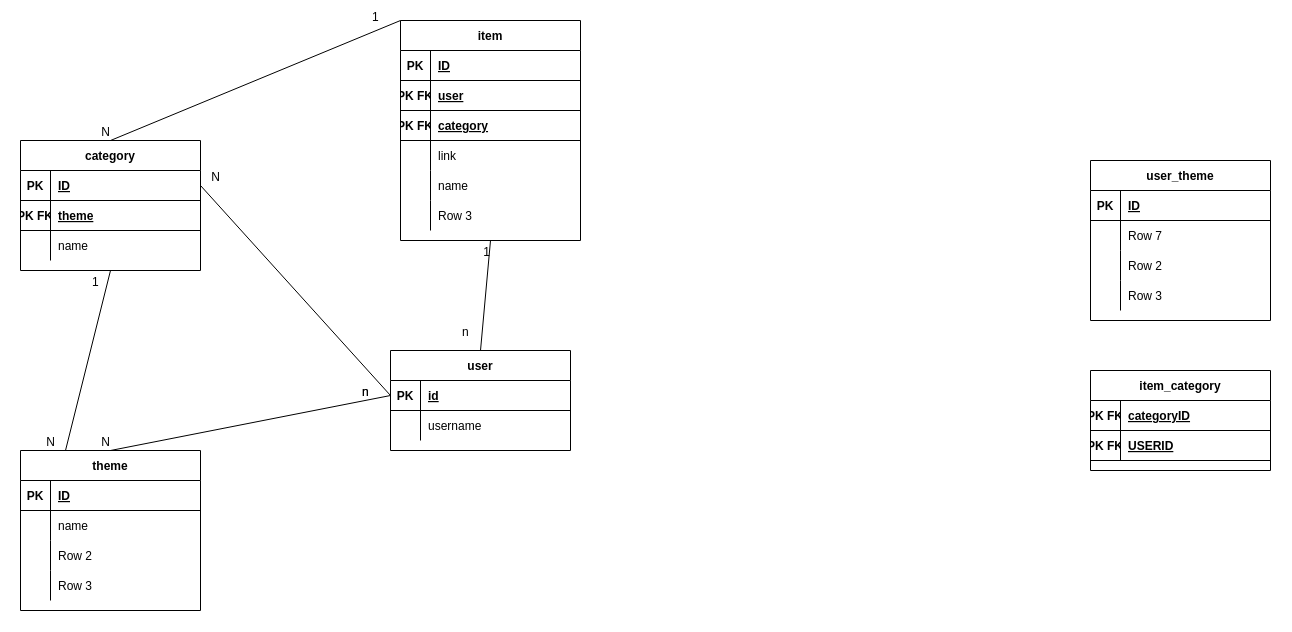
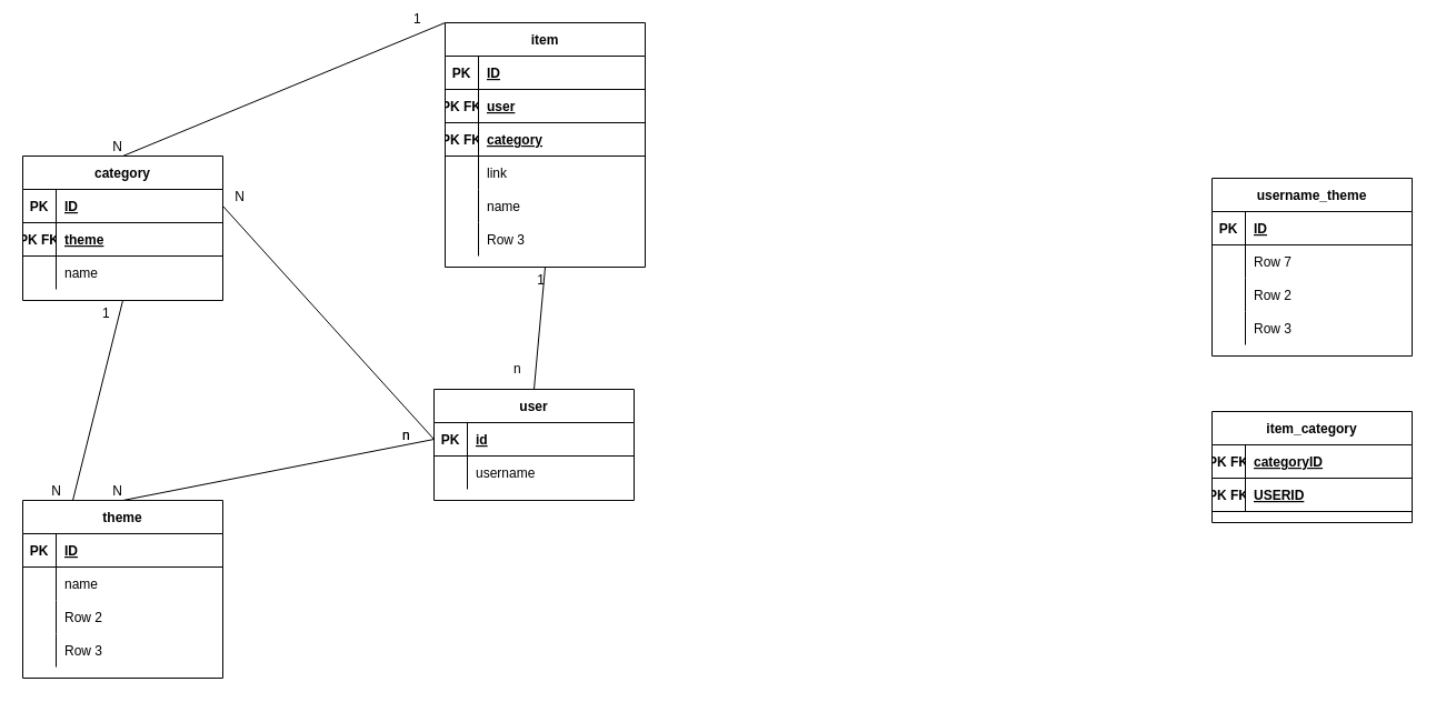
  <mxCell id="0" />
  <mxCell id="1" parent="0" />
  <mxCell id="2" value="user" style="shape=table;startSize=30;container=1;collapsible=1;childLayout=tableLayout;fixedRows=1;rowLines=0;fontStyle=1;align=center;resizeLast=1;" vertex="1" parent="1"><mxGeometry x="390" y="350" width="180" height="100" as="geometry" /></mxCell>
  <mxCell id="3" value="" style="shape=tableRow;horizontal=0;startSize=0;swimlaneHead=0;swimlaneBody=0;fillColor=none;collapsible=0;dropTarget=0;points=[[0,0.5],[1,0.5]];portConstraint=eastwest;top=0;left=0;right=0;bottom=1;" vertex="1" parent="2"><mxGeometry y="30" width="180" height="30" as="geometry" /></mxCell>
  <mxCell id="4" value="PK" style="shape=partialRectangle;connectable=0;fillColor=none;top=0;left=0;bottom=0;right=0;fontStyle=1;overflow=hidden;" vertex="1" parent="3"><mxGeometry width="30" height="30" as="geometry"><mxRectangle width="30" height="30" as="alternateBounds" /></mxGeometry></mxCell>
  <mxCell id="5" value="id" style="shape=partialRectangle;connectable=0;fillColor=none;top=0;left=0;bottom=0;right=0;align=left;spacingLeft=6;fontStyle=5;overflow=hidden;" vertex="1" parent="3"><mxGeometry x="30" width="150" height="30" as="geometry"><mxRectangle width="150" height="30" as="alternateBounds" /></mxGeometry></mxCell>
  <mxCell id="6" value="" style="shape=tableRow;horizontal=0;startSize=0;swimlaneHead=0;swimlaneBody=0;fillColor=none;collapsible=0;dropTarget=0;points=[[0,0.5],[1,0.5]];portConstraint=eastwest;top=0;left=0;right=0;bottom=0;" vertex="1" parent="2"><mxGeometry y="60" width="180" height="30" as="geometry" /></mxCell>
  <mxCell id="7" value="" style="shape=partialRectangle;connectable=0;fillColor=none;top=0;left=0;bottom=0;right=0;editable=1;overflow=hidden;" vertex="1" parent="6"><mxGeometry width="30" height="30" as="geometry"><mxRectangle width="30" height="30" as="alternateBounds" /></mxGeometry></mxCell>
  <mxCell id="8" value="username" style="shape=partialRectangle;connectable=0;fillColor=none;top=0;left=0;bottom=0;right=0;align=left;spacingLeft=6;overflow=hidden;" vertex="1" parent="6"><mxGeometry x="30" width="150" height="30" as="geometry"><mxRectangle width="150" height="30" as="alternateBounds" /></mxGeometry></mxCell>
  <mxCell id="9" value="category" style="shape=table;startSize=30;container=1;collapsible=1;childLayout=tableLayout;fixedRows=1;rowLines=0;fontStyle=1;align=center;resizeLast=1;" vertex="1" parent="1"><mxGeometry x="20" y="140" width="180" height="130" as="geometry" /></mxCell>
  <mxCell id="10" value="" style="shape=tableRow;horizontal=0;startSize=0;swimlaneHead=0;swimlaneBody=0;fillColor=none;collapsible=0;dropTarget=0;points=[[0,0.5],[1,0.5]];portConstraint=eastwest;top=0;left=0;right=0;bottom=1;" vertex="1" parent="9"><mxGeometry y="30" width="180" height="30" as="geometry" /></mxCell>
  <mxCell id="11" value="PK" style="shape=partialRectangle;connectable=0;fillColor=none;top=0;left=0;bottom=0;right=0;fontStyle=1;overflow=hidden;" vertex="1" parent="10"><mxGeometry width="30" height="30" as="geometry"><mxRectangle width="30" height="30" as="alternateBounds" /></mxGeometry></mxCell>
  <mxCell id="12" value="ID" style="shape=partialRectangle;connectable=0;fillColor=none;top=0;left=0;bottom=0;right=0;align=left;spacingLeft=6;fontStyle=5;overflow=hidden;" vertex="1" parent="10"><mxGeometry x="30" width="150" height="30" as="geometry"><mxRectangle width="150" height="30" as="alternateBounds" /></mxGeometry></mxCell>
  <mxCell id="13" value="" style="shape=tableRow;horizontal=0;startSize=0;swimlaneHead=0;swimlaneBody=0;fillColor=none;collapsible=0;dropTarget=0;points=[[0,0.5],[1,0.5]];portConstraint=eastwest;top=0;left=0;right=0;bottom=1;" vertex="1" parent="9"><mxGeometry y="60" width="180" height="30" as="geometry" /></mxCell>
  <mxCell id="14" value="PK FK" style="shape=partialRectangle;connectable=0;fillColor=none;top=0;left=0;bottom=0;right=0;fontStyle=1;overflow=hidden;" vertex="1" parent="13"><mxGeometry width="30" height="30" as="geometry"><mxRectangle width="30" height="30" as="alternateBounds" /></mxGeometry></mxCell>
  <mxCell id="15" value="theme" style="shape=partialRectangle;connectable=0;fillColor=none;top=0;left=0;bottom=0;right=0;align=left;spacingLeft=6;fontStyle=5;overflow=hidden;" vertex="1" parent="13"><mxGeometry x="30" width="150" height="30" as="geometry"><mxRectangle width="150" height="30" as="alternateBounds" /></mxGeometry></mxCell>
  <mxCell id="16" value="" style="shape=tableRow;horizontal=0;startSize=0;swimlaneHead=0;swimlaneBody=0;fillColor=none;collapsible=0;dropTarget=0;points=[[0,0.5],[1,0.5]];portConstraint=eastwest;top=0;left=0;right=0;bottom=0;" vertex="1" parent="9"><mxGeometry y="90" width="180" height="30" as="geometry" /></mxCell>
  <mxCell id="17" value="" style="shape=partialRectangle;connectable=0;fillColor=none;top=0;left=0;bottom=0;right=0;editable=1;overflow=hidden;" vertex="1" parent="16"><mxGeometry width="30" height="30" as="geometry"><mxRectangle width="30" height="30" as="alternateBounds" /></mxGeometry></mxCell>
  <mxCell id="18" value="name" style="shape=partialRectangle;connectable=0;fillColor=none;top=0;left=0;bottom=0;right=0;align=left;spacingLeft=6;overflow=hidden;" vertex="1" parent="16"><mxGeometry x="30" width="150" height="30" as="geometry"><mxRectangle width="150" height="30" as="alternateBounds" /></mxGeometry></mxCell>
  <mxCell id="19" value="theme" style="shape=table;startSize=30;container=1;collapsible=1;childLayout=tableLayout;fixedRows=1;rowLines=0;fontStyle=1;align=center;resizeLast=1;" vertex="1" parent="1"><mxGeometry x="20" y="450" width="180" height="160" as="geometry" /></mxCell>
  <mxCell id="20" value="" style="shape=tableRow;horizontal=0;startSize=0;swimlaneHead=0;swimlaneBody=0;fillColor=none;collapsible=0;dropTarget=0;points=[[0,0.5],[1,0.5]];portConstraint=eastwest;top=0;left=0;right=0;bottom=1;" vertex="1" parent="19"><mxGeometry y="30" width="180" height="30" as="geometry" /></mxCell>
  <mxCell id="21" value="PK" style="shape=partialRectangle;connectable=0;fillColor=none;top=0;left=0;bottom=0;right=0;fontStyle=1;overflow=hidden;" vertex="1" parent="20"><mxGeometry width="30" height="30" as="geometry"><mxRectangle width="30" height="30" as="alternateBounds" /></mxGeometry></mxCell>
  <mxCell id="22" value="ID" style="shape=partialRectangle;connectable=0;fillColor=none;top=0;left=0;bottom=0;right=0;align=left;spacingLeft=6;fontStyle=5;overflow=hidden;" vertex="1" parent="20"><mxGeometry x="30" width="150" height="30" as="geometry"><mxRectangle width="150" height="30" as="alternateBounds" /></mxGeometry></mxCell>
  <mxCell id="23" value="" style="shape=tableRow;horizontal=0;startSize=0;swimlaneHead=0;swimlaneBody=0;fillColor=none;collapsible=0;dropTarget=0;points=[[0,0.5],[1,0.5]];portConstraint=eastwest;top=0;left=0;right=0;bottom=0;" vertex="1" parent="19"><mxGeometry y="60" width="180" height="30" as="geometry" /></mxCell>
  <mxCell id="24" value="" style="shape=partialRectangle;connectable=0;fillColor=none;top=0;left=0;bottom=0;right=0;editable=1;overflow=hidden;" vertex="1" parent="23"><mxGeometry width="30" height="30" as="geometry"><mxRectangle width="30" height="30" as="alternateBounds" /></mxGeometry></mxCell>
  <mxCell id="25" value="name" style="shape=partialRectangle;connectable=0;fillColor=none;top=0;left=0;bottom=0;right=0;align=left;spacingLeft=6;overflow=hidden;" vertex="1" parent="23"><mxGeometry x="30" width="150" height="30" as="geometry"><mxRectangle width="150" height="30" as="alternateBounds" /></mxGeometry></mxCell>
  <mxCell id="26" value="" style="shape=tableRow;horizontal=0;startSize=0;swimlaneHead=0;swimlaneBody=0;fillColor=none;collapsible=0;dropTarget=0;points=[[0,0.5],[1,0.5]];portConstraint=eastwest;top=0;left=0;right=0;bottom=0;" vertex="1" parent="19"><mxGeometry y="90" width="180" height="30" as="geometry" /></mxCell>
  <mxCell id="27" value="" style="shape=partialRectangle;connectable=0;fillColor=none;top=0;left=0;bottom=0;right=0;editable=1;overflow=hidden;" vertex="1" parent="26"><mxGeometry width="30" height="30" as="geometry"><mxRectangle width="30" height="30" as="alternateBounds" /></mxGeometry></mxCell>
  <mxCell id="28" value="Row 2" style="shape=partialRectangle;connectable=0;fillColor=none;top=0;left=0;bottom=0;right=0;align=left;spacingLeft=6;overflow=hidden;" vertex="1" parent="26"><mxGeometry x="30" width="150" height="30" as="geometry"><mxRectangle width="150" height="30" as="alternateBounds" /></mxGeometry></mxCell>
  <mxCell id="29" value="" style="shape=tableRow;horizontal=0;startSize=0;swimlaneHead=0;swimlaneBody=0;fillColor=none;collapsible=0;dropTarget=0;points=[[0,0.5],[1,0.5]];portConstraint=eastwest;top=0;left=0;right=0;bottom=0;" vertex="1" parent="19"><mxGeometry y="120" width="180" height="30" as="geometry" /></mxCell>
  <mxCell id="30" value="" style="shape=partialRectangle;connectable=0;fillColor=none;top=0;left=0;bottom=0;right=0;editable=1;overflow=hidden;" vertex="1" parent="29"><mxGeometry width="30" height="30" as="geometry"><mxRectangle width="30" height="30" as="alternateBounds" /></mxGeometry></mxCell>
  <mxCell id="31" value="Row 3" style="shape=partialRectangle;connectable=0;fillColor=none;top=0;left=0;bottom=0;right=0;align=left;spacingLeft=6;overflow=hidden;" vertex="1" parent="29"><mxGeometry x="30" width="150" height="30" as="geometry"><mxRectangle width="150" height="30" as="alternateBounds" /></mxGeometry></mxCell>
- <mxCell id="32" value="user_theme" style="shape=table;startSize=30;container=1;collapsible=1;childLayout=tableLayout;fixedRows=1;rowLines=0;fontStyle=1;align=center;resizeLast=1;" vertex="1" parent="1"><mxGeometry x="1090" y="160" width="180" height="160" as="geometry" /></mxCell>
+ <mxCell id="32" value="username_theme" style="shape=table;startSize=30;container=1;collapsible=1;childLayout=tableLayout;fixedRows=1;rowLines=0;fontStyle=1;align=center;resizeLast=1;" vertex="1" parent="1"><mxGeometry x="1090" y="160" width="180" height="160" as="geometry" /></mxCell>
  <mxCell id="33" value="" style="shape=tableRow;horizontal=0;startSize=0;swimlaneHead=0;swimlaneBody=0;fillColor=none;collapsible=0;dropTarget=0;points=[[0,0.5],[1,0.5]];portConstraint=eastwest;top=0;left=0;right=0;bottom=1;" vertex="1" parent="32"><mxGeometry y="30" width="180" height="30" as="geometry" /></mxCell>
  <mxCell id="34" value="PK" style="shape=partialRectangle;connectable=0;fillColor=none;top=0;left=0;bottom=0;right=0;fontStyle=1;overflow=hidden;" vertex="1" parent="33"><mxGeometry width="30" height="30" as="geometry"><mxRectangle width="30" height="30" as="alternateBounds" /></mxGeometry></mxCell>
  <mxCell id="35" value="ID" style="shape=partialRectangle;connectable=0;fillColor=none;top=0;left=0;bottom=0;right=0;align=left;spacingLeft=6;fontStyle=5;overflow=hidden;" vertex="1" parent="33"><mxGeometry x="30" width="150" height="30" as="geometry"><mxRectangle width="150" height="30" as="alternateBounds" /></mxGeometry></mxCell>
  <mxCell id="36" value="" style="shape=tableRow;horizontal=0;startSize=0;swimlaneHead=0;swimlaneBody=0;fillColor=none;collapsible=0;dropTarget=0;points=[[0,0.5],[1,0.5]];portConstraint=eastwest;top=0;left=0;right=0;bottom=0;" vertex="1" parent="32"><mxGeometry y="60" width="180" height="30" as="geometry" /></mxCell>
  <mxCell id="37" value="" style="shape=partialRectangle;connectable=0;fillColor=none;top=0;left=0;bottom=0;right=0;editable=1;overflow=hidden;" vertex="1" parent="36"><mxGeometry width="30" height="30" as="geometry"><mxRectangle width="30" height="30" as="alternateBounds" /></mxGeometry></mxCell>
  <mxCell id="38" value="Row 7" style="shape=partialRectangle;connectable=0;fillColor=none;top=0;left=0;bottom=0;right=0;align=left;spacingLeft=6;overflow=hidden;" vertex="1" parent="36"><mxGeometry x="30" width="150" height="30" as="geometry"><mxRectangle width="150" height="30" as="alternateBounds" /></mxGeometry></mxCell>
  <mxCell id="39" value="" style="shape=tableRow;horizontal=0;startSize=0;swimlaneHead=0;swimlaneBody=0;fillColor=none;collapsible=0;dropTarget=0;points=[[0,0.5],[1,0.5]];portConstraint=eastwest;top=0;left=0;right=0;bottom=0;" vertex="1" parent="32"><mxGeometry y="90" width="180" height="30" as="geometry" /></mxCell>
  <mxCell id="40" value="" style="shape=partialRectangle;connectable=0;fillColor=none;top=0;left=0;bottom=0;right=0;editable=1;overflow=hidden;" vertex="1" parent="39"><mxGeometry width="30" height="30" as="geometry"><mxRectangle width="30" height="30" as="alternateBounds" /></mxGeometry></mxCell>
  <mxCell id="41" value="Row 2" style="shape=partialRectangle;connectable=0;fillColor=none;top=0;left=0;bottom=0;right=0;align=left;spacingLeft=6;overflow=hidden;" vertex="1" parent="39"><mxGeometry x="30" width="150" height="30" as="geometry"><mxRectangle width="150" height="30" as="alternateBounds" /></mxGeometry></mxCell>
  <mxCell id="42" value="" style="shape=tableRow;horizontal=0;startSize=0;swimlaneHead=0;swimlaneBody=0;fillColor=none;collapsible=0;dropTarget=0;points=[[0,0.5],[1,0.5]];portConstraint=eastwest;top=0;left=0;right=0;bottom=0;" vertex="1" parent="32"><mxGeometry y="120" width="180" height="30" as="geometry" /></mxCell>
  <mxCell id="43" value="" style="shape=partialRectangle;connectable=0;fillColor=none;top=0;left=0;bottom=0;right=0;editable=1;overflow=hidden;" vertex="1" parent="42"><mxGeometry width="30" height="30" as="geometry"><mxRectangle width="30" height="30" as="alternateBounds" /></mxGeometry></mxCell>
  <mxCell id="44" value="Row 3" style="shape=partialRectangle;connectable=0;fillColor=none;top=0;left=0;bottom=0;right=0;align=left;spacingLeft=6;overflow=hidden;" vertex="1" parent="42"><mxGeometry x="30" width="150" height="30" as="geometry"><mxRectangle width="150" height="30" as="alternateBounds" /></mxGeometry></mxCell>
  <mxCell id="45" value="item_category" style="shape=table;startSize=30;container=1;collapsible=1;childLayout=tableLayout;fixedRows=1;rowLines=0;fontStyle=1;align=center;resizeLast=1;" vertex="1" parent="1"><mxGeometry x="1090" y="370" width="180" height="100" as="geometry" /></mxCell>
  <mxCell id="46" value="" style="shape=tableRow;horizontal=0;startSize=0;swimlaneHead=0;swimlaneBody=0;fillColor=none;collapsible=0;dropTarget=0;points=[[0,0.5],[1,0.5]];portConstraint=eastwest;top=0;left=0;right=0;bottom=1;" vertex="1" parent="45"><mxGeometry y="30" width="180" height="30" as="geometry" /></mxCell>
  <mxCell id="47" value="PK FK" style="shape=partialRectangle;connectable=0;fillColor=none;top=0;left=0;bottom=0;right=0;fontStyle=1;overflow=hidden;" vertex="1" parent="46"><mxGeometry width="30" height="30" as="geometry"><mxRectangle width="30" height="30" as="alternateBounds" /></mxGeometry></mxCell>
  <mxCell id="48" value="categoryID" style="shape=partialRectangle;connectable=0;fillColor=none;top=0;left=0;bottom=0;right=0;align=left;spacingLeft=6;fontStyle=5;overflow=hidden;" vertex="1" parent="46"><mxGeometry x="30" width="150" height="30" as="geometry"><mxRectangle width="150" height="30" as="alternateBounds" /></mxGeometry></mxCell>
  <mxCell id="49" value="" style="shape=tableRow;horizontal=0;startSize=0;swimlaneHead=0;swimlaneBody=0;fillColor=none;collapsible=0;dropTarget=0;points=[[0,0.5],[1,0.5]];portConstraint=eastwest;top=0;left=0;right=0;bottom=1;" vertex="1" parent="45"><mxGeometry y="60" width="180" height="30" as="geometry" /></mxCell>
  <mxCell id="50" value="PK FK" style="shape=partialRectangle;connectable=0;fillColor=none;top=0;left=0;bottom=0;right=0;fontStyle=1;overflow=hidden;" vertex="1" parent="49"><mxGeometry width="30" height="30" as="geometry"><mxRectangle width="30" height="30" as="alternateBounds" /></mxGeometry></mxCell>
  <mxCell id="51" value="USERID" style="shape=partialRectangle;connectable=0;fillColor=none;top=0;left=0;bottom=0;right=0;align=left;spacingLeft=6;fontStyle=5;overflow=hidden;" vertex="1" parent="49"><mxGeometry x="30" width="150" height="30" as="geometry"><mxRectangle width="150" height="30" as="alternateBounds" /></mxGeometry></mxCell>
  <mxCell id="52" value="item" style="shape=table;startSize=30;container=1;collapsible=1;childLayout=tableLayout;fixedRows=1;rowLines=0;fontStyle=1;align=center;resizeLast=1;" vertex="1" parent="1"><mxGeometry x="400" y="20" width="180" height="220" as="geometry" /></mxCell>
  <mxCell id="53" value="" style="shape=tableRow;horizontal=0;startSize=0;swimlaneHead=0;swimlaneBody=0;fillColor=none;collapsible=0;dropTarget=0;points=[[0,0.5],[1,0.5]];portConstraint=eastwest;top=0;left=0;right=0;bottom=1;" vertex="1" parent="52"><mxGeometry y="30" width="180" height="30" as="geometry" /></mxCell>
  <mxCell id="54" value="PK" style="shape=partialRectangle;connectable=0;fillColor=none;top=0;left=0;bottom=0;right=0;fontStyle=1;overflow=hidden;" vertex="1" parent="53"><mxGeometry width="30" height="30" as="geometry"><mxRectangle width="30" height="30" as="alternateBounds" /></mxGeometry></mxCell>
  <mxCell id="55" value="ID" style="shape=partialRectangle;connectable=0;fillColor=none;top=0;left=0;bottom=0;right=0;align=left;spacingLeft=6;fontStyle=5;overflow=hidden;" vertex="1" parent="53"><mxGeometry x="30" width="150" height="30" as="geometry"><mxRectangle width="150" height="30" as="alternateBounds" /></mxGeometry></mxCell>
  <mxCell id="56" value="" style="shape=tableRow;horizontal=0;startSize=0;swimlaneHead=0;swimlaneBody=0;fillColor=none;collapsible=0;dropTarget=0;points=[[0,0.5],[1,0.5]];portConstraint=eastwest;top=0;left=0;right=0;bottom=1;" vertex="1" parent="52"><mxGeometry y="60" width="180" height="30" as="geometry" /></mxCell>
  <mxCell id="57" value="PK FK" style="shape=partialRectangle;connectable=0;fillColor=none;top=0;left=0;bottom=0;right=0;fontStyle=1;overflow=hidden;" vertex="1" parent="56"><mxGeometry width="30" height="30" as="geometry"><mxRectangle width="30" height="30" as="alternateBounds" /></mxGeometry></mxCell>
  <mxCell id="58" value="user" style="shape=partialRectangle;connectable=0;fillColor=none;top=0;left=0;bottom=0;right=0;align=left;spacingLeft=6;fontStyle=5;overflow=hidden;" vertex="1" parent="56"><mxGeometry x="30" width="150" height="30" as="geometry"><mxRectangle width="150" height="30" as="alternateBounds" /></mxGeometry></mxCell>
  <mxCell id="59" value="" style="shape=tableRow;horizontal=0;startSize=0;swimlaneHead=0;swimlaneBody=0;fillColor=none;collapsible=0;dropTarget=0;points=[[0,0.5],[1,0.5]];portConstraint=eastwest;top=0;left=0;right=0;bottom=1;" vertex="1" parent="52"><mxGeometry y="90" width="180" height="30" as="geometry" /></mxCell>
  <mxCell id="60" value="PK FK" style="shape=partialRectangle;connectable=0;fillColor=none;top=0;left=0;bottom=0;right=0;fontStyle=1;overflow=hidden;" vertex="1" parent="59"><mxGeometry width="30" height="30" as="geometry"><mxRectangle width="30" height="30" as="alternateBounds" /></mxGeometry></mxCell>
  <mxCell id="61" value="category" style="shape=partialRectangle;connectable=0;fillColor=none;top=0;left=0;bottom=0;right=0;align=left;spacingLeft=6;fontStyle=5;overflow=hidden;" vertex="1" parent="59"><mxGeometry x="30" width="150" height="30" as="geometry"><mxRectangle width="150" height="30" as="alternateBounds" /></mxGeometry></mxCell>
  <mxCell id="62" value="" style="shape=tableRow;horizontal=0;startSize=0;swimlaneHead=0;swimlaneBody=0;fillColor=none;collapsible=0;dropTarget=0;points=[[0,0.5],[1,0.5]];portConstraint=eastwest;top=0;left=0;right=0;bottom=0;" vertex="1" parent="52"><mxGeometry y="120" width="180" height="30" as="geometry" /></mxCell>
  <mxCell id="63" value="" style="shape=partialRectangle;connectable=0;fillColor=none;top=0;left=0;bottom=0;right=0;editable=1;overflow=hidden;" vertex="1" parent="62"><mxGeometry width="30" height="30" as="geometry"><mxRectangle width="30" height="30" as="alternateBounds" /></mxGeometry></mxCell>
  <mxCell id="64" value="link" style="shape=partialRectangle;connectable=0;fillColor=none;top=0;left=0;bottom=0;right=0;align=left;spacingLeft=6;overflow=hidden;" vertex="1" parent="62"><mxGeometry x="30" width="150" height="30" as="geometry"><mxRectangle width="150" height="30" as="alternateBounds" /></mxGeometry></mxCell>
  <mxCell id="65" value="" style="shape=tableRow;horizontal=0;startSize=0;swimlaneHead=0;swimlaneBody=0;fillColor=none;collapsible=0;dropTarget=0;points=[[0,0.5],[1,0.5]];portConstraint=eastwest;top=0;left=0;right=0;bottom=0;" vertex="1" parent="52"><mxGeometry y="150" width="180" height="30" as="geometry" /></mxCell>
  <mxCell id="66" value="" style="shape=partialRectangle;connectable=0;fillColor=none;top=0;left=0;bottom=0;right=0;editable=1;overflow=hidden;" vertex="1" parent="65"><mxGeometry width="30" height="30" as="geometry"><mxRectangle width="30" height="30" as="alternateBounds" /></mxGeometry></mxCell>
  <mxCell id="67" value="name" style="shape=partialRectangle;connectable=0;fillColor=none;top=0;left=0;bottom=0;right=0;align=left;spacingLeft=6;overflow=hidden;" vertex="1" parent="65"><mxGeometry x="30" width="150" height="30" as="geometry"><mxRectangle width="150" height="30" as="alternateBounds" /></mxGeometry></mxCell>
  <mxCell id="68" value="" style="shape=tableRow;horizontal=0;startSize=0;swimlaneHead=0;swimlaneBody=0;fillColor=none;collapsible=0;dropTarget=0;points=[[0,0.5],[1,0.5]];portConstraint=eastwest;top=0;left=0;right=0;bottom=0;" vertex="1" parent="52"><mxGeometry y="180" width="180" height="30" as="geometry" /></mxCell>
  <mxCell id="69" value="" style="shape=partialRectangle;connectable=0;fillColor=none;top=0;left=0;bottom=0;right=0;editable=1;overflow=hidden;" vertex="1" parent="68"><mxGeometry width="30" height="30" as="geometry"><mxRectangle width="30" height="30" as="alternateBounds" /></mxGeometry></mxCell>
  <mxCell id="70" value="Row 3" style="shape=partialRectangle;connectable=0;fillColor=none;top=0;left=0;bottom=0;right=0;align=left;spacingLeft=6;overflow=hidden;" vertex="1" parent="68"><mxGeometry x="30" width="150" height="30" as="geometry"><mxRectangle width="150" height="30" as="alternateBounds" /></mxGeometry></mxCell>
  <mxCell id="71" value="" style="endArrow=none;html=1;rounded=0;exitX=0;exitY=0.5;exitDx=0;exitDy=0;entryX=0.5;entryY=0;entryDx=0;entryDy=0;" edge="1" parent="1" source="3" target="19"><mxGeometry relative="1" as="geometry"><mxPoint x="400" y="410" as="sourcePoint" /><mxPoint x="560" y="410" as="targetPoint" /></mxGeometry></mxCell>
  <mxCell id="72" value="n" style="resizable=0;html=1;align=left;verticalAlign=bottom;" connectable="0" vertex="1" parent="71"><mxGeometry x="-1" relative="1" as="geometry"><mxPoint x="-30" y="5" as="offset" /></mxGeometry></mxCell>
  <mxCell id="73" value="N" style="resizable=0;html=1;align=right;verticalAlign=bottom;" connectable="0" vertex="1" parent="71"><mxGeometry x="1" relative="1" as="geometry" /></mxCell>
  <mxCell id="74" value="" style="endArrow=none;html=1;rounded=0;exitX=0;exitY=0.5;exitDx=0;exitDy=0;entryX=1;entryY=0.5;entryDx=0;entryDy=0;" edge="1" parent="1" source="3" target="10"><mxGeometry relative="1" as="geometry"><mxPoint x="260" y="270" as="sourcePoint" /><mxPoint x="-40" y="405" as="targetPoint" /></mxGeometry></mxCell>
  <mxCell id="75" value="n" style="resizable=0;html=1;align=left;verticalAlign=bottom;" connectable="0" vertex="1" parent="74"><mxGeometry x="-1" relative="1" as="geometry"><mxPoint x="-30" y="5" as="offset" /></mxGeometry></mxCell>
  <mxCell id="76" value="N" style="resizable=0;html=1;align=right;verticalAlign=bottom;" connectable="0" vertex="1" parent="74"><mxGeometry x="1" relative="1" as="geometry"><mxPoint x="20" as="offset" /></mxGeometry></mxCell>
  <mxCell id="77" value="" style="endArrow=none;html=1;rounded=0;exitX=0.5;exitY=1;exitDx=0;exitDy=0;entryX=0.25;entryY=0;entryDx=0;entryDy=0;" edge="1" parent="1" source="9" target="19"><mxGeometry relative="1" as="geometry"><mxPoint x="30" y="300" as="sourcePoint" /><mxPoint x="-270" y="435" as="targetPoint" /></mxGeometry></mxCell>
  <mxCell id="78" value="1" style="resizable=0;html=1;align=left;verticalAlign=bottom;" connectable="0" vertex="1" parent="77"><mxGeometry x="-1" relative="1" as="geometry"><mxPoint x="-20" y="20" as="offset" /></mxGeometry></mxCell>
  <mxCell id="79" value="N" style="resizable=0;html=1;align=right;verticalAlign=bottom;" connectable="0" vertex="1" parent="77"><mxGeometry x="1" relative="1" as="geometry"><mxPoint x="-10" as="offset" /></mxGeometry></mxCell>
  <mxCell id="80" value="" style="endArrow=none;html=1;rounded=0;exitX=0;exitY=0;exitDx=0;exitDy=0;entryX=0.5;entryY=0;entryDx=0;entryDy=0;" edge="1" parent="1" source="52" target="9"><mxGeometry relative="1" as="geometry"><mxPoint x="320" y="25" as="sourcePoint" /><mxPoint x="110" y="-150" as="targetPoint" /></mxGeometry></mxCell>
  <mxCell id="81" value="1" style="resizable=0;html=1;align=left;verticalAlign=bottom;" connectable="0" vertex="1" parent="80"><mxGeometry x="-1" relative="1" as="geometry"><mxPoint x="-30" y="5" as="offset" /></mxGeometry></mxCell>
  <mxCell id="82" value="N" style="resizable=0;html=1;align=right;verticalAlign=bottom;" connectable="0" vertex="1" parent="80"><mxGeometry x="1" relative="1" as="geometry" /></mxCell>
  <mxCell id="83" value="" style="endArrow=none;html=1;rounded=0;exitX=0.5;exitY=0;exitDx=0;exitDy=0;entryX=0.5;entryY=1;entryDx=0;entryDy=0;" edge="1" parent="1" source="2" target="52"><mxGeometry relative="1" as="geometry"><mxPoint x="920" y="145" as="sourcePoint" /><mxPoint x="710" y="-30" as="targetPoint" /></mxGeometry></mxCell>
  <mxCell id="84" value="n" style="resizable=0;html=1;align=left;verticalAlign=bottom;" connectable="0" vertex="1" parent="83"><mxGeometry x="-1" relative="1" as="geometry"><mxPoint x="-20" y="-10" as="offset" /></mxGeometry></mxCell>
  <mxCell id="85" value="1" style="resizable=0;html=1;align=right;verticalAlign=bottom;" connectable="0" vertex="1" parent="83"><mxGeometry x="1" relative="1" as="geometry"><mxPoint y="20" as="offset" /></mxGeometry></mxCell>
